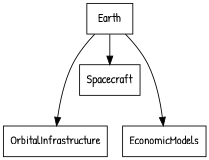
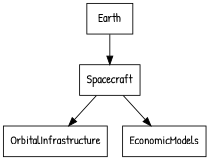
  digraph {
    fontname="Patrick Hand"
    node [fontname="Patrick Hand" shape=box]
    edge [fontname="Patrick Hand"]
    Spacecraft
    OrbitalInfrastructure
    EconomicModels
    Earth
-   Earth -> OrbitalInfrastructure
-   Earth -> EconomicModels
+   Spacecraft -> OrbitalInfrastructure
+   Spacecraft -> EconomicModels
    Earth -> Spacecraft
  }
